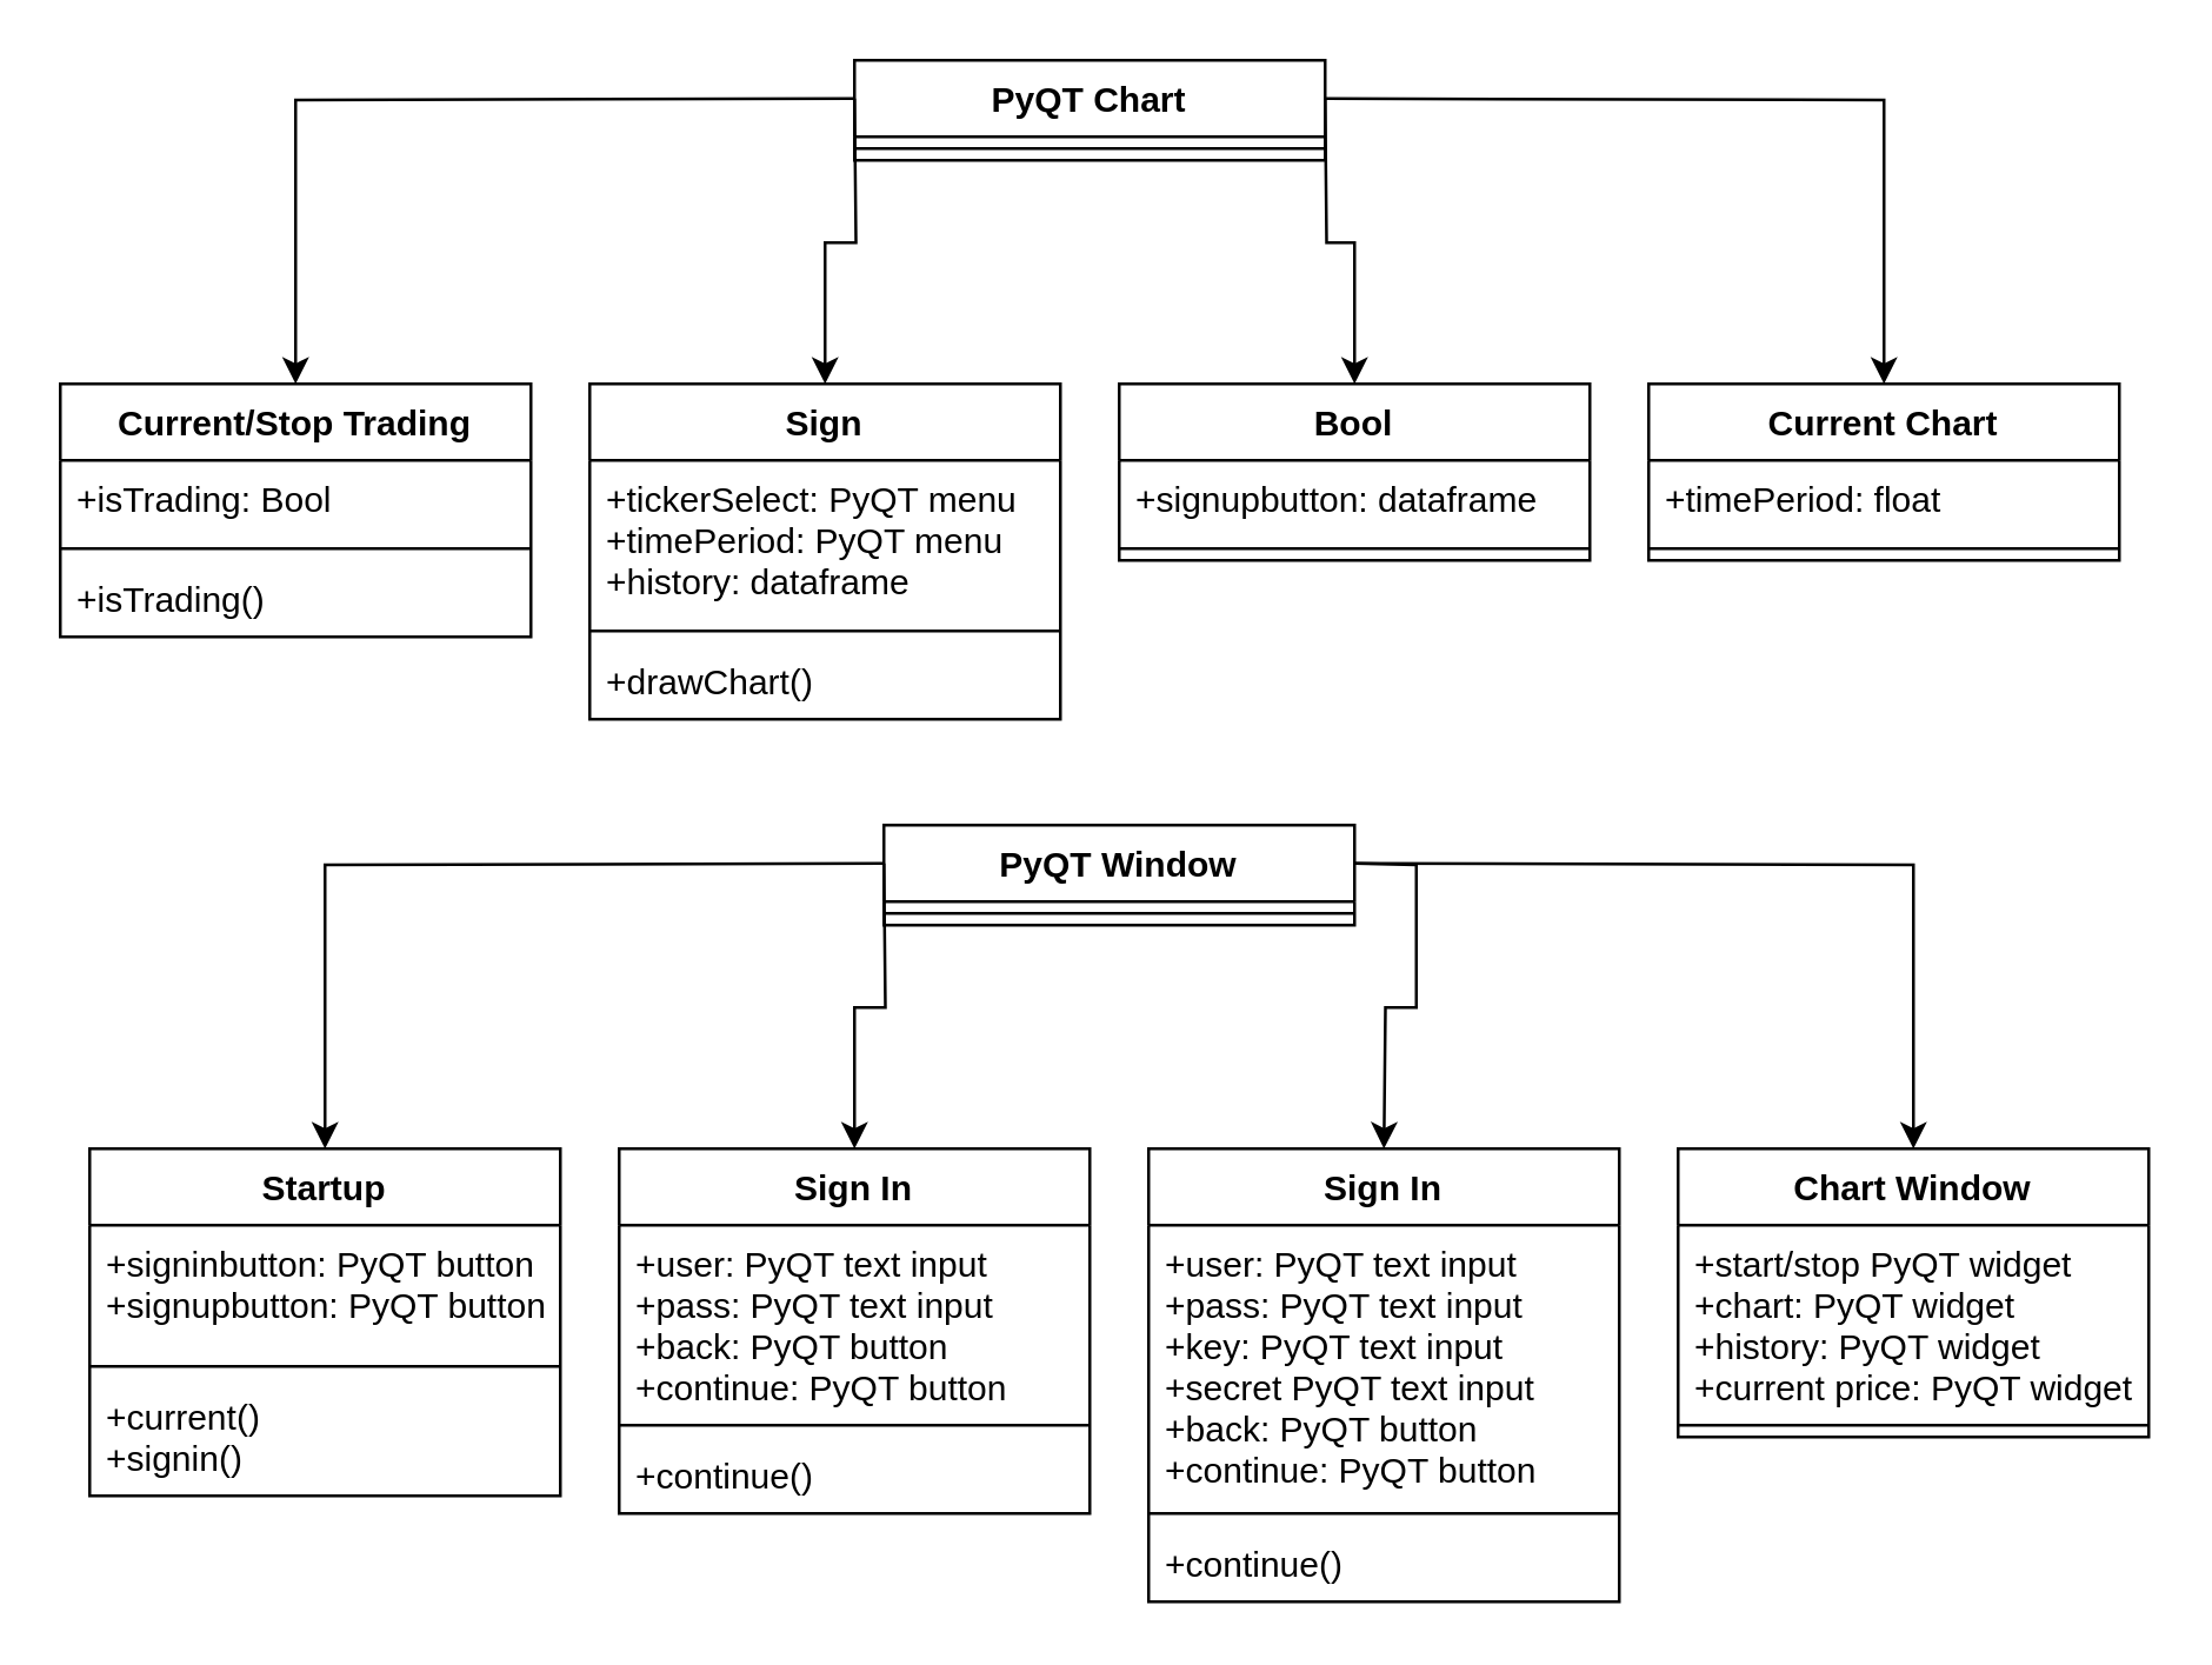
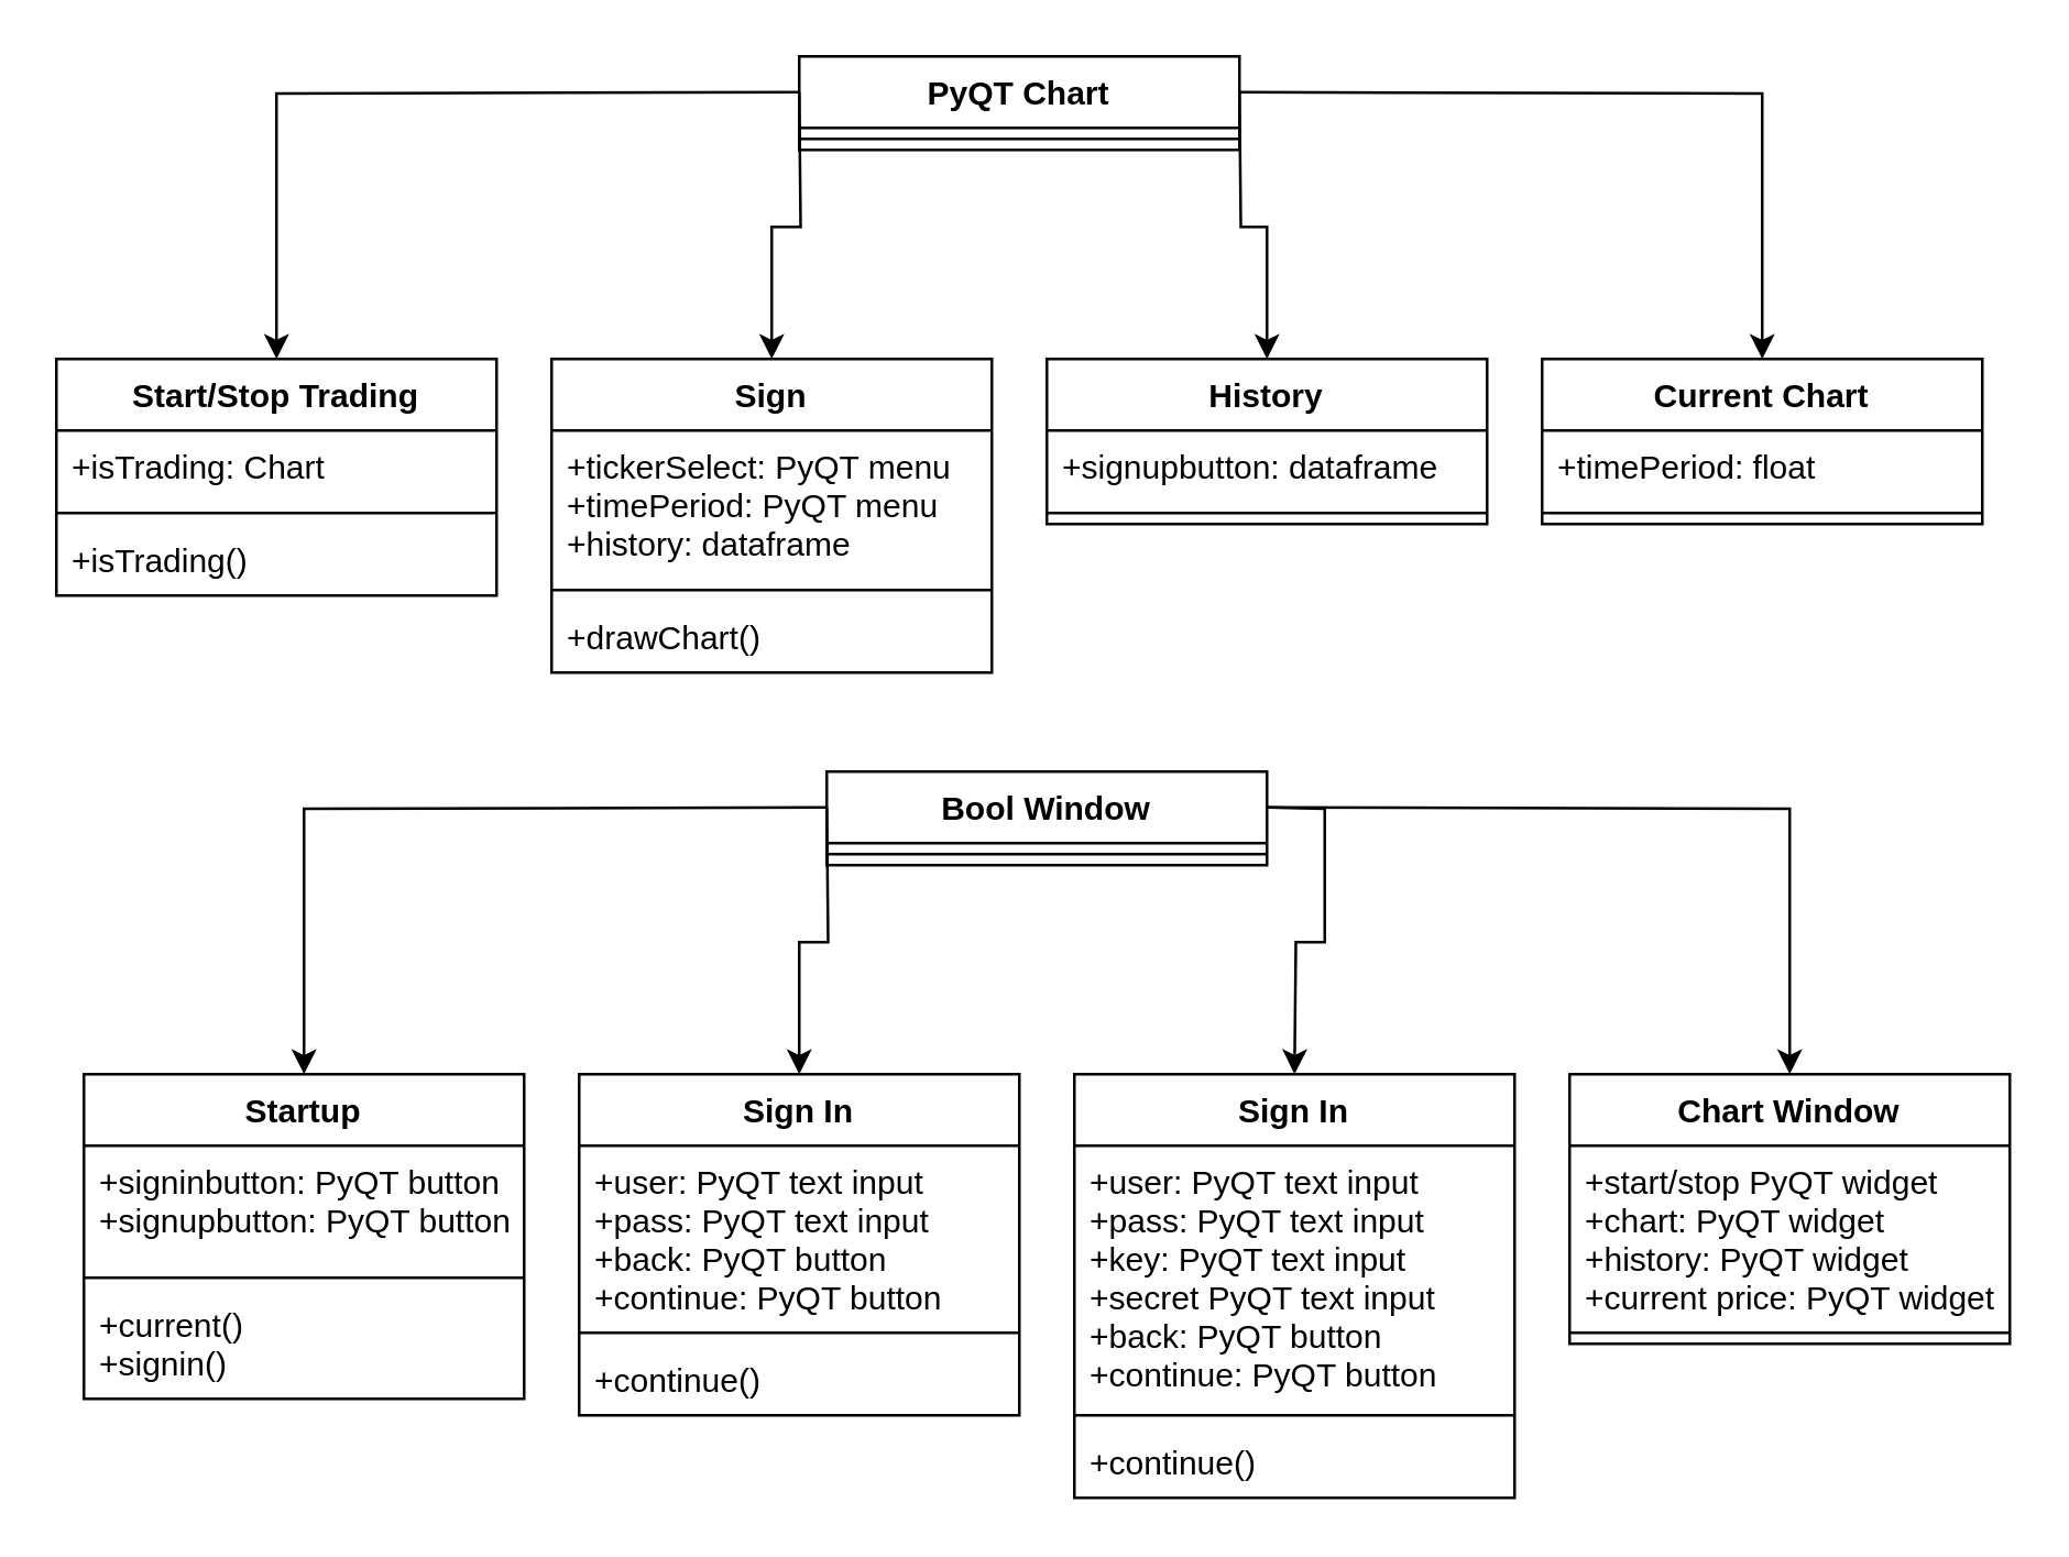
  <mxCell id="0" />
  <mxCell id="1" parent="0" />
- <mxCell id="2" value="Current/Stop Trading" style="swimlane;fontStyle=1;align=center;verticalAlign=top;childLayout=stackLayout;horizontal=1;startSize=26;horizontalStack=0;resizeParent=1;resizeParentMax=0;resizeLast=0;collapsible=1;marginBottom=0;" vertex="1" parent="1"><mxGeometry x="20" y="130" width="160" height="86" as="geometry" /></mxCell>
- <mxCell id="3" value="+isTrading: Bool" style="text;strokeColor=none;fillColor=none;align=left;verticalAlign=top;spacingLeft=4;spacingRight=4;overflow=hidden;rotatable=0;points=[[0,0.5],[1,0.5]];portConstraint=eastwest;" vertex="1" parent="2"><mxGeometry y="26" width="160" height="26" as="geometry" /></mxCell>
+ <mxCell id="2" value="Start/Stop Trading" style="swimlane;fontStyle=1;align=center;verticalAlign=top;childLayout=stackLayout;horizontal=1;startSize=26;horizontalStack=0;resizeParent=1;resizeParentMax=0;resizeLast=0;collapsible=1;marginBottom=0;" vertex="1" parent="1"><mxGeometry x="20" y="130" width="160" height="86" as="geometry" /></mxCell>
+ <mxCell id="3" value="+isTrading: Chart" style="text;strokeColor=none;fillColor=none;align=left;verticalAlign=top;spacingLeft=4;spacingRight=4;overflow=hidden;rotatable=0;points=[[0,0.5],[1,0.5]];portConstraint=eastwest;" vertex="1" parent="2"><mxGeometry y="26" width="160" height="26" as="geometry" /></mxCell>
  <mxCell id="4" value="" style="line;strokeWidth=1;fillColor=none;align=left;verticalAlign=middle;spacingTop=-1;spacingLeft=3;spacingRight=3;rotatable=0;labelPosition=right;points=[];portConstraint=eastwest;" vertex="1" parent="2"><mxGeometry y="52" width="160" height="8" as="geometry" /></mxCell>
  <mxCell id="5" value="+isTrading()" style="text;strokeColor=none;fillColor=none;align=left;verticalAlign=top;spacingLeft=4;spacingRight=4;overflow=hidden;rotatable=0;points=[[0,0.5],[1,0.5]];portConstraint=eastwest;" vertex="1" parent="2"><mxGeometry y="60" width="160" height="26" as="geometry" /></mxCell>
  <mxCell id="6" value="Sign" style="swimlane;fontStyle=1;align=center;verticalAlign=top;childLayout=stackLayout;horizontal=1;startSize=26;horizontalStack=0;resizeParent=1;resizeParentMax=0;resizeLast=0;collapsible=1;marginBottom=0;" vertex="1" parent="1"><mxGeometry x="200" y="130" width="160" height="114" as="geometry" /></mxCell>
  <mxCell id="7" value="+tickerSelect: PyQT menu&#10;+timePeriod: PyQT menu&#10;+history: dataframe" style="text;strokeColor=none;fillColor=none;align=left;verticalAlign=top;spacingLeft=4;spacingRight=4;overflow=hidden;rotatable=0;points=[[0,0.5],[1,0.5]];portConstraint=eastwest;" vertex="1" parent="6"><mxGeometry y="26" width="160" height="54" as="geometry" /></mxCell>
  <mxCell id="8" value="" style="line;strokeWidth=1;fillColor=none;align=left;verticalAlign=middle;spacingTop=-1;spacingLeft=3;spacingRight=3;rotatable=0;labelPosition=right;points=[];portConstraint=eastwest;" vertex="1" parent="6"><mxGeometry y="80" width="160" height="8" as="geometry" /></mxCell>
  <mxCell id="9" value="+drawChart()" style="text;strokeColor=none;fillColor=none;align=left;verticalAlign=top;spacingLeft=4;spacingRight=4;overflow=hidden;rotatable=0;points=[[0,0.5],[1,0.5]];portConstraint=eastwest;" vertex="1" parent="6"><mxGeometry y="88" width="160" height="26" as="geometry" /></mxCell>
- <mxCell id="10" value="Bool" style="swimlane;fontStyle=1;align=center;verticalAlign=top;childLayout=stackLayout;horizontal=1;startSize=26;horizontalStack=0;resizeParent=1;resizeParentMax=0;resizeLast=0;collapsible=1;marginBottom=0;" vertex="1" parent="1"><mxGeometry x="380" y="130" width="160" height="60" as="geometry" /></mxCell>
+ <mxCell id="10" value="History" style="swimlane;fontStyle=1;align=center;verticalAlign=top;childLayout=stackLayout;horizontal=1;startSize=26;horizontalStack=0;resizeParent=1;resizeParentMax=0;resizeLast=0;collapsible=1;marginBottom=0;" vertex="1" parent="1"><mxGeometry x="380" y="130" width="160" height="60" as="geometry" /></mxCell>
  <mxCell id="11" value="+signupbutton: dataframe" style="text;strokeColor=none;fillColor=none;align=left;verticalAlign=top;spacingLeft=4;spacingRight=4;overflow=hidden;rotatable=0;points=[[0,0.5],[1,0.5]];portConstraint=eastwest;" vertex="1" parent="10"><mxGeometry y="26" width="160" height="26" as="geometry" /></mxCell>
  <mxCell id="12" value="" style="line;strokeWidth=1;fillColor=none;align=left;verticalAlign=middle;spacingTop=-1;spacingLeft=3;spacingRight=3;rotatable=0;labelPosition=right;points=[];portConstraint=eastwest;" vertex="1" parent="10"><mxGeometry y="52" width="160" height="8" as="geometry" /></mxCell>
  <mxCell id="13" value="Current Chart" style="swimlane;fontStyle=1;align=center;verticalAlign=top;childLayout=stackLayout;horizontal=1;startSize=26;horizontalStack=0;resizeParent=1;resizeParentMax=0;resizeLast=0;collapsible=1;marginBottom=0;" vertex="1" parent="1"><mxGeometry x="560" y="130" width="160" height="60" as="geometry" /></mxCell>
  <mxCell id="14" value="+timePeriod: float" style="text;strokeColor=none;fillColor=none;align=left;verticalAlign=top;spacingLeft=4;spacingRight=4;overflow=hidden;rotatable=0;points=[[0,0.5],[1,0.5]];portConstraint=eastwest;" vertex="1" parent="13"><mxGeometry y="26" width="160" height="26" as="geometry" /></mxCell>
  <mxCell id="15" value="" style="line;strokeWidth=1;fillColor=none;align=left;verticalAlign=middle;spacingTop=-1;spacingLeft=3;spacingRight=3;rotatable=0;labelPosition=right;points=[];portConstraint=eastwest;" vertex="1" parent="13"><mxGeometry y="52" width="160" height="8" as="geometry" /></mxCell>
  <mxCell id="16" value="PyQT Chart" style="swimlane;fontStyle=1;align=center;verticalAlign=top;childLayout=stackLayout;horizontal=1;startSize=26;horizontalStack=0;resizeParent=1;resizeParentMax=0;resizeLast=0;collapsible=1;marginBottom=0;" vertex="1" parent="1"><mxGeometry x="290" y="20" width="160" height="34" as="geometry" /></mxCell>
  <mxCell id="17" value="" style="line;strokeWidth=1;fillColor=none;align=left;verticalAlign=middle;spacingTop=-1;spacingLeft=3;spacingRight=3;rotatable=0;labelPosition=right;points=[];portConstraint=eastwest;" vertex="1" parent="16"><mxGeometry y="26" width="160" height="8" as="geometry" /></mxCell>
  <mxCell id="18" style="edgeStyle=orthogonalEdgeStyle;rounded=0;orthogonalLoop=1;jettySize=auto;html=1;exitX=0;exitY=0.5;exitDx=0;exitDy=0;entryX=0.5;entryY=0;entryDx=0;entryDy=0;" edge="1" parent="1" target="2"><mxGeometry relative="1" as="geometry"><mxPoint x="290" y="33" as="sourcePoint" /></mxGeometry></mxCell>
  <mxCell id="19" style="edgeStyle=orthogonalEdgeStyle;rounded=0;orthogonalLoop=1;jettySize=auto;html=1;exitX=0;exitY=0.5;exitDx=0;exitDy=0;entryX=0.5;entryY=0;entryDx=0;entryDy=0;" edge="1" parent="1" target="6"><mxGeometry relative="1" as="geometry"><mxPoint x="290" y="33" as="sourcePoint" /></mxGeometry></mxCell>
  <mxCell id="20" style="edgeStyle=orthogonalEdgeStyle;rounded=0;orthogonalLoop=1;jettySize=auto;html=1;exitX=1;exitY=0.5;exitDx=0;exitDy=0;entryX=0.5;entryY=0;entryDx=0;entryDy=0;" edge="1" parent="1" target="10"><mxGeometry relative="1" as="geometry"><mxPoint x="450" y="33" as="sourcePoint" /></mxGeometry></mxCell>
  <mxCell id="21" style="edgeStyle=orthogonalEdgeStyle;rounded=0;orthogonalLoop=1;jettySize=auto;html=1;exitX=1;exitY=0.5;exitDx=0;exitDy=0;entryX=0.5;entryY=0;entryDx=0;entryDy=0;" edge="1" parent="1" target="13"><mxGeometry relative="1" as="geometry"><mxPoint x="450" y="33" as="sourcePoint" /></mxGeometry></mxCell>
  <mxCell id="22" value="Startup" style="swimlane;fontStyle=1;align=center;verticalAlign=top;childLayout=stackLayout;horizontal=1;startSize=26;horizontalStack=0;resizeParent=1;resizeParentMax=0;resizeLast=0;collapsible=1;marginBottom=0;" vertex="1" parent="1"><mxGeometry x="30" y="390" width="160" height="118" as="geometry" /></mxCell>
  <mxCell id="23" value="+signinbutton: PyQT button&#10;+signupbutton: PyQT button" style="text;strokeColor=none;fillColor=none;align=left;verticalAlign=top;spacingLeft=4;spacingRight=4;overflow=hidden;rotatable=0;points=[[0,0.5],[1,0.5]];portConstraint=eastwest;" vertex="1" parent="22"><mxGeometry y="26" width="160" height="44" as="geometry" /></mxCell>
  <mxCell id="24" value="" style="line;strokeWidth=1;fillColor=none;align=left;verticalAlign=middle;spacingTop=-1;spacingLeft=3;spacingRight=3;rotatable=0;labelPosition=right;points=[];portConstraint=eastwest;" vertex="1" parent="22"><mxGeometry y="70" width="160" height="8" as="geometry" /></mxCell>
  <mxCell id="25" value="+current()&#10;+signin()" style="text;strokeColor=none;fillColor=none;align=left;verticalAlign=top;spacingLeft=4;spacingRight=4;overflow=hidden;rotatable=0;points=[[0,0.5],[1,0.5]];portConstraint=eastwest;" vertex="1" parent="22"><mxGeometry y="78" width="160" height="40" as="geometry" /></mxCell>
  <mxCell id="26" value="Sign In" style="swimlane;fontStyle=1;align=center;verticalAlign=top;childLayout=stackLayout;horizontal=1;startSize=26;horizontalStack=0;resizeParent=1;resizeParentMax=0;resizeLast=0;collapsible=1;marginBottom=0;" vertex="1" parent="1"><mxGeometry x="210" y="390" width="160" height="124" as="geometry" /></mxCell>
  <mxCell id="27" value="+user: PyQT text input&#10;+pass: PyQT text input&#10;+back: PyQT button&#10;+continue: PyQT button" style="text;strokeColor=none;fillColor=none;align=left;verticalAlign=top;spacingLeft=4;spacingRight=4;overflow=hidden;rotatable=0;points=[[0,0.5],[1,0.5]];portConstraint=eastwest;" vertex="1" parent="26"><mxGeometry y="26" width="160" height="64" as="geometry" /></mxCell>
  <mxCell id="28" value="" style="line;strokeWidth=1;fillColor=none;align=left;verticalAlign=middle;spacingTop=-1;spacingLeft=3;spacingRight=3;rotatable=0;labelPosition=right;points=[];portConstraint=eastwest;" vertex="1" parent="26"><mxGeometry y="90" width="160" height="8" as="geometry" /></mxCell>
  <mxCell id="29" value="+continue()" style="text;strokeColor=none;fillColor=none;align=left;verticalAlign=top;spacingLeft=4;spacingRight=4;overflow=hidden;rotatable=0;points=[[0,0.5],[1,0.5]];portConstraint=eastwest;" vertex="1" parent="26"><mxGeometry y="98" width="160" height="26" as="geometry" /></mxCell>
  <mxCell id="30" value="Chart Window" style="swimlane;fontStyle=1;align=center;verticalAlign=top;childLayout=stackLayout;horizontal=1;startSize=26;horizontalStack=0;resizeParent=1;resizeParentMax=0;resizeLast=0;collapsible=1;marginBottom=0;" vertex="1" parent="1"><mxGeometry x="570" y="390" width="160" height="98" as="geometry" /></mxCell>
  <mxCell id="31" value="+start/stop PyQT widget&#10;+chart: PyQT widget&#10;+history: PyQT widget&#10;+current price: PyQT widget" style="text;strokeColor=none;fillColor=none;align=left;verticalAlign=top;spacingLeft=4;spacingRight=4;overflow=hidden;rotatable=0;points=[[0,0.5],[1,0.5]];portConstraint=eastwest;" vertex="1" parent="30"><mxGeometry y="26" width="160" height="64" as="geometry" /></mxCell>
  <mxCell id="32" value="" style="line;strokeWidth=1;fillColor=none;align=left;verticalAlign=middle;spacingTop=-1;spacingLeft=3;spacingRight=3;rotatable=0;labelPosition=right;points=[];portConstraint=eastwest;" vertex="1" parent="30"><mxGeometry y="90" width="160" height="8" as="geometry" /></mxCell>
- <mxCell id="33" value="PyQT Window" style="swimlane;fontStyle=1;align=center;verticalAlign=top;childLayout=stackLayout;horizontal=1;startSize=26;horizontalStack=0;resizeParent=1;resizeParentMax=0;resizeLast=0;collapsible=1;marginBottom=0;" vertex="1" parent="1"><mxGeometry x="300" y="280" width="160" height="34" as="geometry" /></mxCell>
+ <mxCell id="33" value="Bool Window" style="swimlane;fontStyle=1;align=center;verticalAlign=top;childLayout=stackLayout;horizontal=1;startSize=26;horizontalStack=0;resizeParent=1;resizeParentMax=0;resizeLast=0;collapsible=1;marginBottom=0;" vertex="1" parent="1"><mxGeometry x="300" y="280" width="160" height="34" as="geometry" /></mxCell>
  <mxCell id="34" value="" style="line;strokeWidth=1;fillColor=none;align=left;verticalAlign=middle;spacingTop=-1;spacingLeft=3;spacingRight=3;rotatable=0;labelPosition=right;points=[];portConstraint=eastwest;" vertex="1" parent="33"><mxGeometry y="26" width="160" height="8" as="geometry" /></mxCell>
  <mxCell id="35" style="edgeStyle=orthogonalEdgeStyle;rounded=0;orthogonalLoop=1;jettySize=auto;html=1;exitX=0;exitY=0.5;exitDx=0;exitDy=0;entryX=0.5;entryY=0;entryDx=0;entryDy=0;" edge="1" parent="1" target="22"><mxGeometry relative="1" as="geometry"><mxPoint x="300" y="293" as="sourcePoint" /></mxGeometry></mxCell>
  <mxCell id="36" style="edgeStyle=orthogonalEdgeStyle;rounded=0;orthogonalLoop=1;jettySize=auto;html=1;exitX=0;exitY=0.5;exitDx=0;exitDy=0;entryX=0.5;entryY=0;entryDx=0;entryDy=0;" edge="1" parent="1" target="26"><mxGeometry relative="1" as="geometry"><mxPoint x="300" y="293" as="sourcePoint" /></mxGeometry></mxCell>
  <mxCell id="37" style="edgeStyle=orthogonalEdgeStyle;rounded=0;orthogonalLoop=1;jettySize=auto;html=1;exitX=1;exitY=0.5;exitDx=0;exitDy=0;entryX=0.5;entryY=0;entryDx=0;entryDy=0;" edge="1" parent="1"><mxGeometry relative="1" as="geometry"><mxPoint x="460" y="293" as="sourcePoint" /><mxPoint x="470" y="390" as="targetPoint" /></mxGeometry></mxCell>
  <mxCell id="38" style="edgeStyle=orthogonalEdgeStyle;rounded=0;orthogonalLoop=1;jettySize=auto;html=1;exitX=1;exitY=0.5;exitDx=0;exitDy=0;entryX=0.5;entryY=0;entryDx=0;entryDy=0;" edge="1" parent="1" target="30"><mxGeometry relative="1" as="geometry"><mxPoint x="460" y="293" as="sourcePoint" /></mxGeometry></mxCell>
  <mxCell id="39" value="Sign In" style="swimlane;fontStyle=1;align=center;verticalAlign=top;childLayout=stackLayout;horizontal=1;startSize=26;horizontalStack=0;resizeParent=1;resizeParentMax=0;resizeLast=0;collapsible=1;marginBottom=0;" vertex="1" parent="1"><mxGeometry x="390" y="390" width="160" height="154" as="geometry" /></mxCell>
  <mxCell id="40" value="+user: PyQT text input&#10;+pass: PyQT text input&#10;+key: PyQT text input&#10;+secret PyQT text input&#10;+back: PyQT button&#10;+continue: PyQT button" style="text;strokeColor=none;fillColor=none;align=left;verticalAlign=top;spacingLeft=4;spacingRight=4;overflow=hidden;rotatable=0;points=[[0,0.5],[1,0.5]];portConstraint=eastwest;" vertex="1" parent="39"><mxGeometry y="26" width="160" height="94" as="geometry" /></mxCell>
  <mxCell id="41" value="" style="line;strokeWidth=1;fillColor=none;align=left;verticalAlign=middle;spacingTop=-1;spacingLeft=3;spacingRight=3;rotatable=0;labelPosition=right;points=[];portConstraint=eastwest;" vertex="1" parent="39"><mxGeometry y="120" width="160" height="8" as="geometry" /></mxCell>
  <mxCell id="42" value="+continue()" style="text;strokeColor=none;fillColor=none;align=left;verticalAlign=top;spacingLeft=4;spacingRight=4;overflow=hidden;rotatable=0;points=[[0,0.5],[1,0.5]];portConstraint=eastwest;" vertex="1" parent="39"><mxGeometry y="128" width="160" height="26" as="geometry" /></mxCell>
